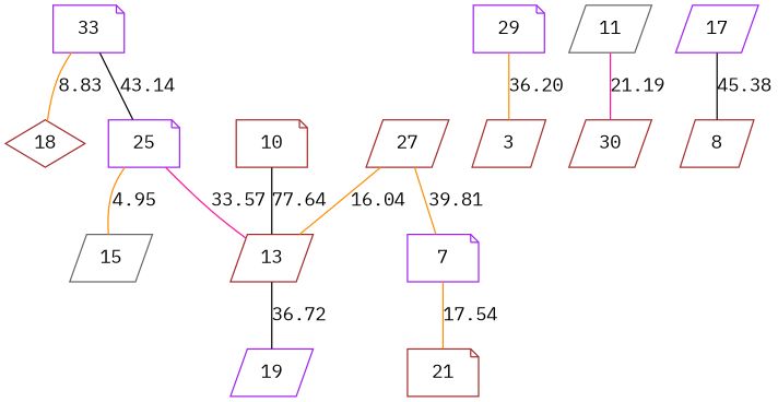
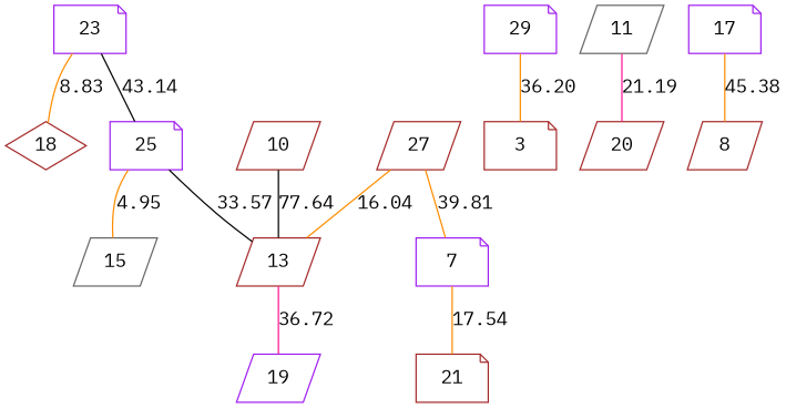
  graph {
    fontname="IBM Plex Mono"
    node [color=brown fontname="IBM Plex Mono" shape=parallelogram]
    edge [color=darkorange fontname="IBM Plex Mono"]
-   23 [color=purple shape=note label=33]
+   23 [color=purple shape=note]
    18 [shape=diamond]
    25 [color=purple shape=note]
    13
    15 [color=gray40]
    19 [color=purple]
    27
    n8 [color=purple label=7 shape=note]
    21 [shape=note]
    29 [color=purple shape=note]
-   3
-   10 [shape=note]
+   3 [shape=note]
+   10
    11 [color=gray40]
-   20 [label=30]
-   17 [color=purple]
+   20
+   17 [color=purple shape=note]
    8
    23 -- 18 [label=8.83]
    23 -- 25 [color=black label=43.14]
-   25 -- 13 [color=deeppink label=33.57]
+   25 -- 13 [color=black label=33.57]
    25 -- 15 [label=4.95]
-   13 -- 19 [color=black label=36.72]
+   13 -- 19 [color=deeppink label=36.72]
    27 -- 13 [label=16.04]
    27 -- n8 [label=39.81]
    n8 -- 21 [label=17.54]
    29 -- 3 [label=36.20]
    10 -- 13 [color=black label=77.64]
    11 -- 20 [color=deeppink label=21.19]
-   17 -- 8 [color=black label=45.38]
+   17 -- 8 [label=45.38]
  }
